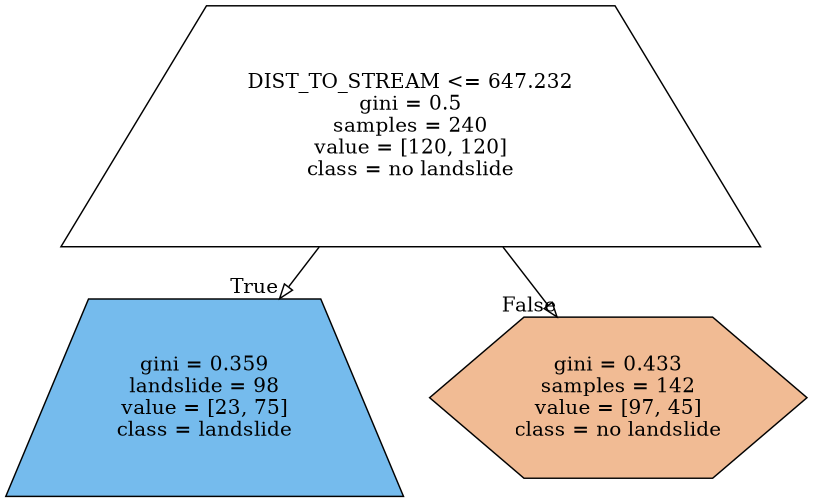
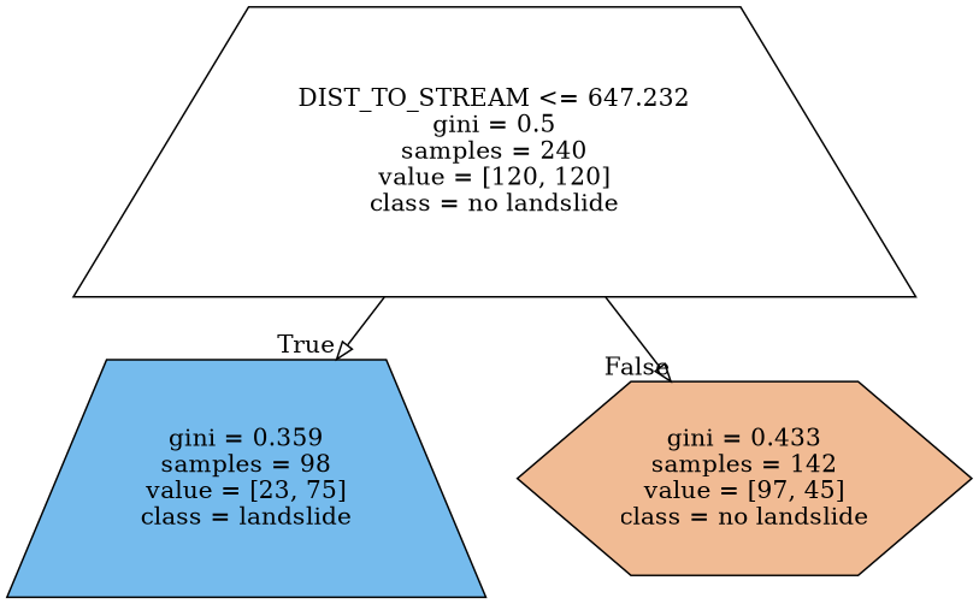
  digraph {
    ranksep=equally
    splines=polyline
    node [color=black shape=trapezium style=filled]
    edge [labeldistance=2.5 arrowhead=onormal]
    n1 [fillcolor="#e5813900" label="DIST_TO_STREAM <= 647.232\ngini = 0.5\nsamples = 240\nvalue = [120, 120]\nclass = no landslide"]
-   n2 [fillcolor="#399de5b1" label="gini = 0.359\nlandslide = 98\nvalue = [23, 75]\nclass = landslide"]
+   n2 [fillcolor="#399de5b1" label="gini = 0.359\nsamples = 98\nvalue = [23, 75]\nclass = landslide"]
    n3 [fillcolor="#e5813989" label="gini = 0.433\nsamples = 142\nvalue = [97, 45]\nclass = no landslide" shape=hexagon]
    subgraph sub_1 {
      rank=same
      n1
    }
    subgraph sub_2 {
      rank=same
      n2
      n3
    }
    n1 -> n2 [headlabel=True labelangle=45]
    n1 -> n3 [headlabel=False labelangle=-45]
  }
